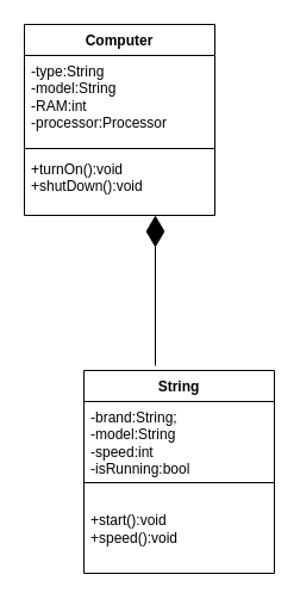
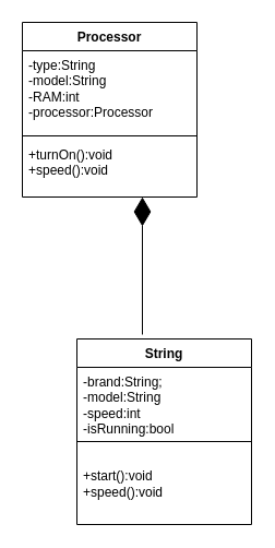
  <mxCell id="0" />
  <mxCell id="1" parent="0" />
  <mxCell id="2" value="" style="endArrow=diamondThin;endFill=1;endSize=24;html=1;rounded=0;entryX=0.888;entryY=-0.014;entryDx=0;entryDy=0;entryPerimeter=0;" edge="1" parent="1"><mxGeometry width="160" relative="1" as="geometry"><mxPoint x="130" y="306" as="sourcePoint" /><mxPoint x="130" y="179.998" as="targetPoint" /></mxGeometry></mxCell>
  <mxCell id="3" value="String" style="swimlane;fontStyle=1;align=center;verticalAlign=top;childLayout=stackLayout;horizontal=1;startSize=26;horizontalStack=0;resizeParent=1;resizeParentMax=0;resizeLast=0;collapsible=1;marginBottom=0;whiteSpace=wrap;html=1;" vertex="1" parent="1"><mxGeometry x="70" y="310" width="160" height="170" as="geometry" /></mxCell>
  <mxCell id="4" value="-brand:String;&lt;br&gt;-model:String&lt;br&gt;-speed:int&lt;br&gt;-isRunning:bool" style="text;strokeColor=none;fillColor=none;align=left;verticalAlign=top;spacingLeft=4;spacingRight=4;overflow=hidden;rotatable=0;points=[[0,0.5],[1,0.5]];portConstraint=eastwest;whiteSpace=wrap;html=1;" vertex="1" parent="3"><mxGeometry y="26" width="160" height="64" as="geometry" /></mxCell>
  <mxCell id="5" value="" style="line;strokeWidth=1;fillColor=none;align=left;verticalAlign=middle;spacingTop=-1;spacingLeft=3;spacingRight=3;rotatable=0;labelPosition=right;points=[];portConstraint=eastwest;strokeColor=inherit;" vertex="1" parent="3"><mxGeometry y="90" width="160" height="8" as="geometry" /></mxCell>
  <mxCell id="6" value="&lt;br&gt;+start():void&lt;br&gt;+speed():void&lt;br&gt;" style="text;strokeColor=none;fillColor=none;align=left;verticalAlign=top;spacingLeft=4;spacingRight=4;overflow=hidden;rotatable=0;points=[[0,0.5],[1,0.5]];portConstraint=eastwest;whiteSpace=wrap;html=1;" vertex="1" parent="3"><mxGeometry y="98" width="160" height="72" as="geometry" /></mxCell>
- <mxCell id="7" value="Computer" style="swimlane;fontStyle=1;align=center;verticalAlign=top;childLayout=stackLayout;horizontal=1;startSize=26;horizontalStack=0;resizeParent=1;resizeParentMax=0;resizeLast=0;collapsible=1;marginBottom=0;whiteSpace=wrap;html=1;" vertex="1" parent="1"><mxGeometry x="20" y="20" width="160" height="160" as="geometry" /></mxCell>
+ <mxCell id="7" value="Processor" style="swimlane;fontStyle=1;align=center;verticalAlign=top;childLayout=stackLayout;horizontal=1;startSize=26;horizontalStack=0;resizeParent=1;resizeParentMax=0;resizeLast=0;collapsible=1;marginBottom=0;whiteSpace=wrap;html=1;" vertex="1" parent="1"><mxGeometry x="20" y="20" width="160" height="160" as="geometry" /></mxCell>
  <mxCell id="8" value="-type:String&lt;br&gt;-model:String&lt;br&gt;-RAM:int&lt;br&gt;-processor:Processor" style="text;strokeColor=none;fillColor=none;align=left;verticalAlign=top;spacingLeft=4;spacingRight=4;overflow=hidden;rotatable=0;points=[[0,0.5],[1,0.5]];portConstraint=eastwest;whiteSpace=wrap;html=1;" vertex="1" parent="7"><mxGeometry y="26" width="160" height="74" as="geometry" /></mxCell>
  <mxCell id="9" value="" style="line;strokeWidth=1;fillColor=none;align=left;verticalAlign=middle;spacingTop=-1;spacingLeft=3;spacingRight=3;rotatable=0;labelPosition=right;points=[];portConstraint=eastwest;strokeColor=inherit;" vertex="1" parent="7"><mxGeometry y="100" width="160" height="8" as="geometry" /></mxCell>
- <mxCell id="10" value="+turnOn():void&lt;br&gt;+shutDown():void" style="text;strokeColor=none;fillColor=none;align=left;verticalAlign=top;spacingLeft=4;spacingRight=4;overflow=hidden;rotatable=0;points=[[0,0.5],[1,0.5]];portConstraint=eastwest;whiteSpace=wrap;html=1;" vertex="1" parent="7"><mxGeometry y="108" width="160" height="52" as="geometry" /></mxCell>
+ <mxCell id="10" value="+turnOn():void&lt;br&gt;+speed():void" style="text;strokeColor=none;fillColor=none;align=left;verticalAlign=top;spacingLeft=4;spacingRight=4;overflow=hidden;rotatable=0;points=[[0,0.5],[1,0.5]];portConstraint=eastwest;whiteSpace=wrap;html=1;" vertex="1" parent="7"><mxGeometry y="108" width="160" height="52" as="geometry" /></mxCell>
